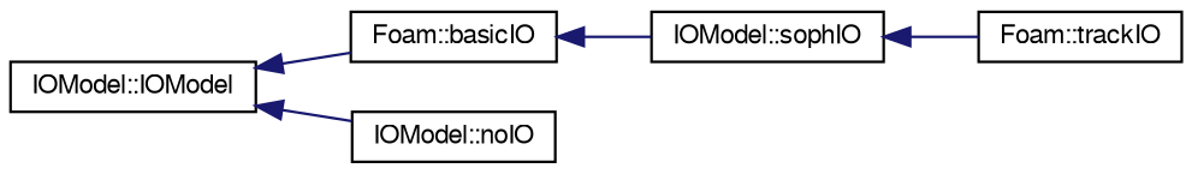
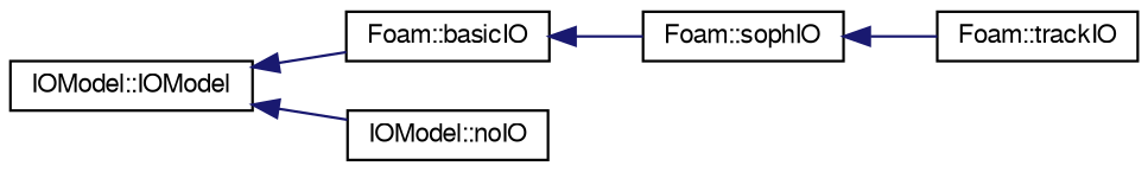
  digraph {
    rankdir=LR
    node [color=black fillcolor=white fontname=FreeSans fontsize=10 shape=record style=filled]
    edge [color=midnightblue dir=back fontname=FreeSans fontsize=10 labelfontname=FreeSans labelfontsize=10 style=solid]
    n1 [height=0.2 label="IOModel::IOModel" width=0.4]
    n2 [height=0.2 label="Foam::basicIO" width=0.4]
    n3 [height=0.2 label="IOModel::noIO" width=0.4]
-   n4 [height=0.2 label="IOModel::sophIO" width=0.4]
+   n4 [height=0.2 label="Foam::sophIO" width=0.4]
    n5 [height=0.2 label="Foam::trackIO" width=0.4]
    n1 -> n2
    n1 -> n3
    n2 -> n4
    n4 -> n5
  }
